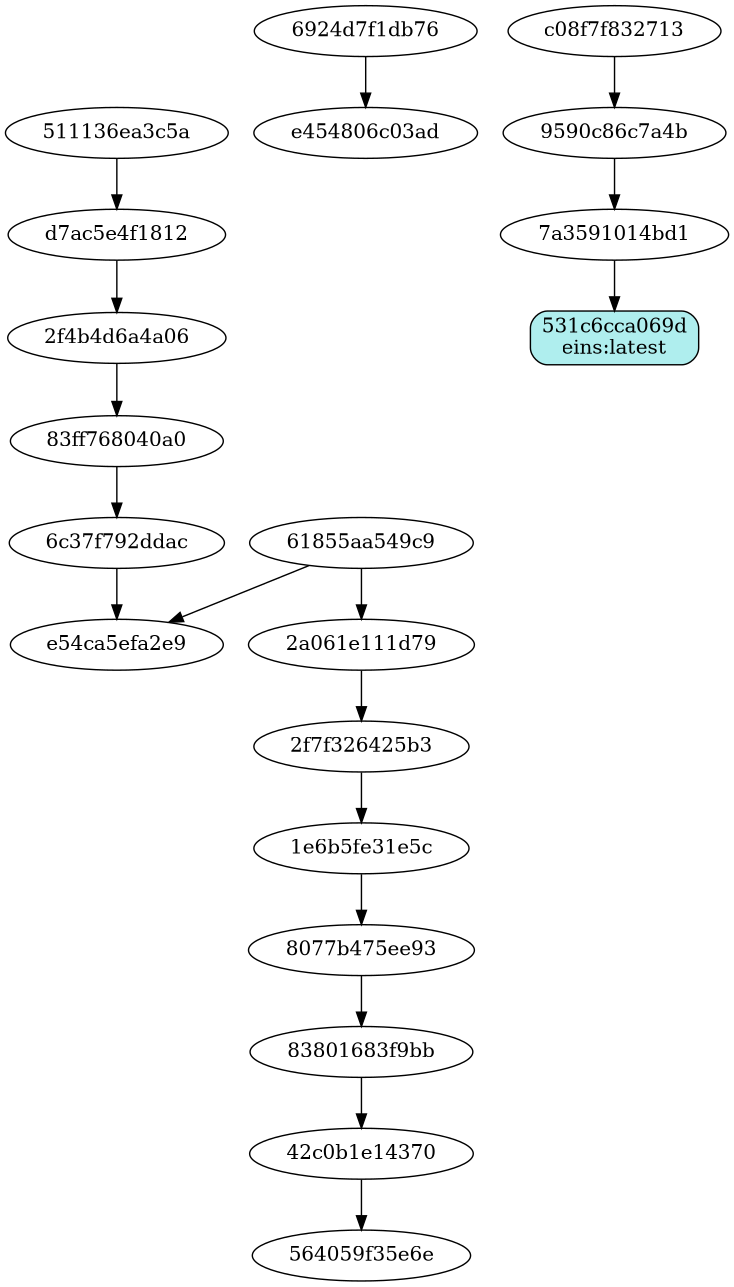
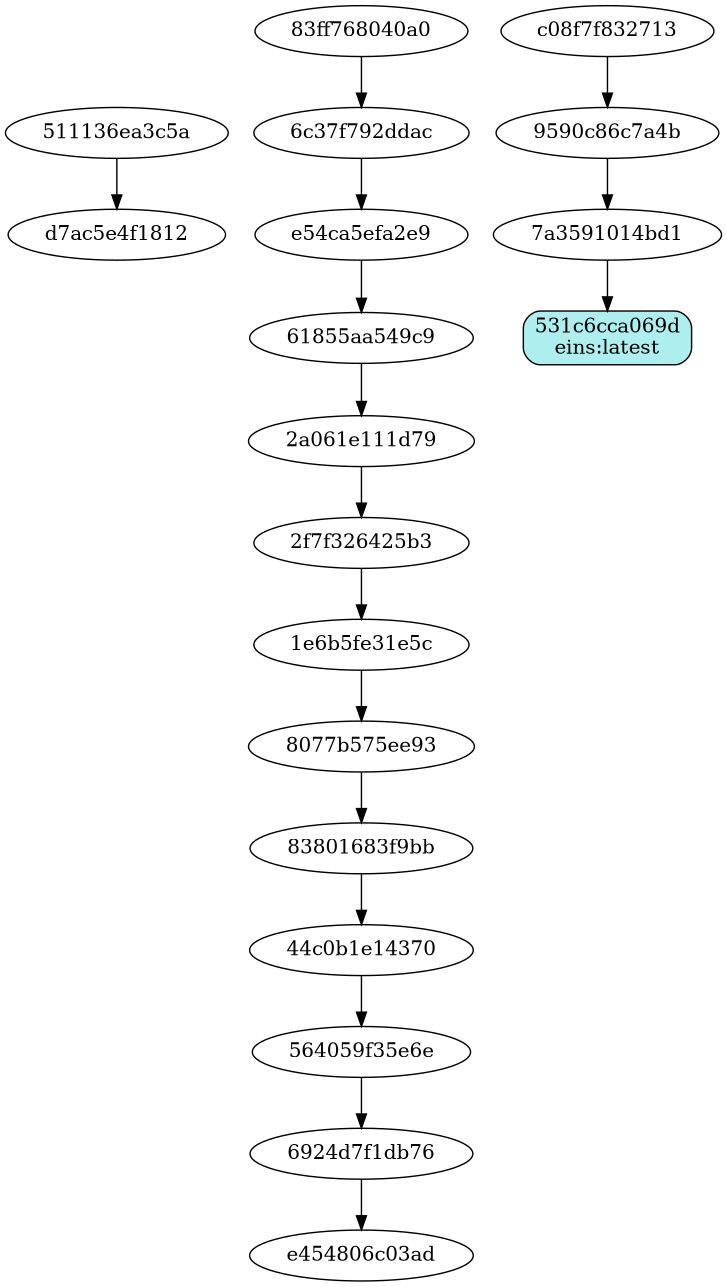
  digraph {
    base [style=invisible]
    "511136ea3c5a"
    d7ac5e4f1812
-   "2f4b4d6a4a06"
    "83ff768040a0"
    "6c37f792ddac"
    e54ca5efa2e9
    "61855aa549c9"
    "2a061e111d79"
    "2f7f326425b3"
    "1e6b5fe31e5c"
-   "8077b575ee93" [label="8077b475ee93"]
+   "8077b575ee93"
    "83801683f9bb"
-   "44c0b1e14370" [label="42c0b1e14370"]
+   "44c0b1e14370"
    "564059f35e6e"
    "6924d7f1db76"
    e454806c03ad
    c08f7f832713
    "9590c86c7a4b"
    "7a3591014bd1"
    n21 [fillcolor=paleturquoise label="531c6cca069d\neins:latest" shape=box style="filled,rounded"]
    base -> "511136ea3c5a" [style=invis]
    "511136ea3c5a" -> d7ac5e4f1812
-   d7ac5e4f1812 -> "2f4b4d6a4a06"
-   "2f4b4d6a4a06" -> "83ff768040a0"
    "83ff768040a0" -> "6c37f792ddac"
    "6c37f792ddac" -> e54ca5efa2e9
-   "61855aa549c9" -> e54ca5efa2e9
+   e54ca5efa2e9 -> "61855aa549c9"
    "61855aa549c9" -> "2a061e111d79"
    "2a061e111d79" -> "2f7f326425b3"
    "2f7f326425b3" -> "1e6b5fe31e5c"
    "1e6b5fe31e5c" -> "8077b575ee93"
    "8077b575ee93" -> "83801683f9bb"
    "83801683f9bb" -> "44c0b1e14370"
    "44c0b1e14370" -> "564059f35e6e"
+   "564059f35e6e" -> "6924d7f1db76"
    "6924d7f1db76" -> e454806c03ad
    c08f7f832713 -> "9590c86c7a4b"
    "9590c86c7a4b" -> "7a3591014bd1"
    "7a3591014bd1" -> n21
  }
